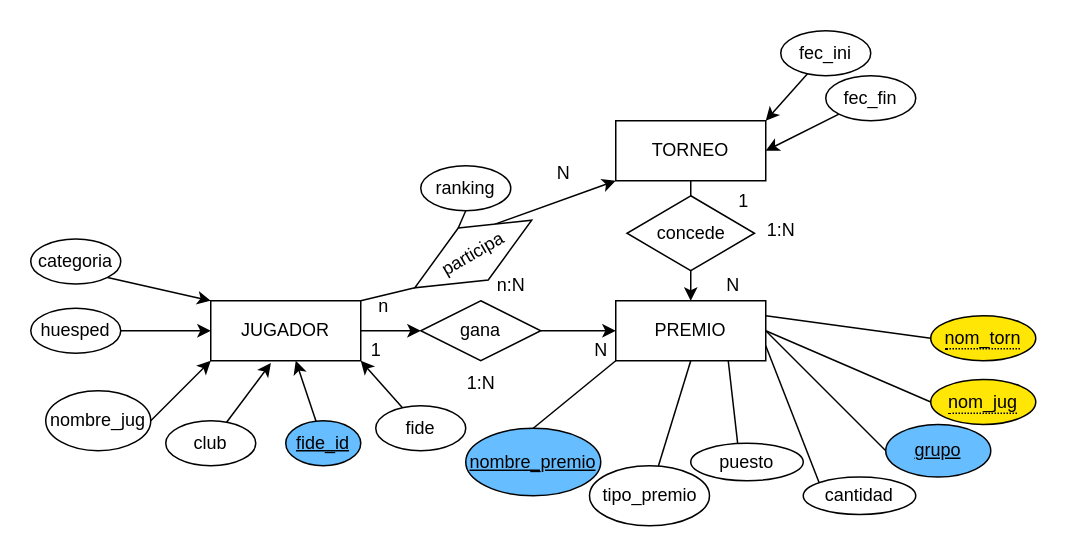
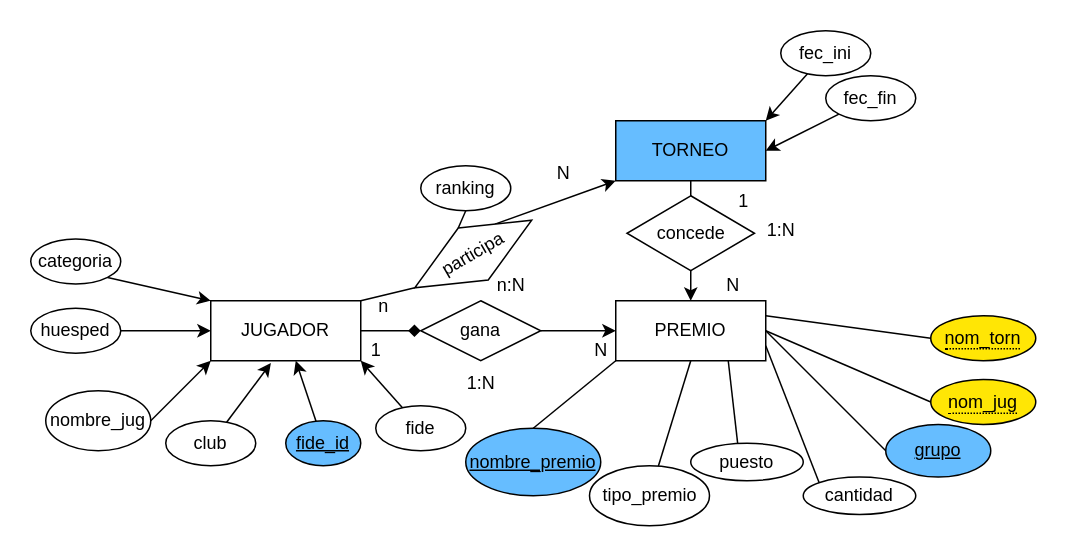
  <mxCell id="0" />
  <mxCell id="1" parent="0" />
  <mxCell id="2" style="edgeStyle=orthogonalEdgeStyle;rounded=0;orthogonalLoop=1;jettySize=auto;html=1;" parent="1" source="33" target="7" edge="1"><mxGeometry relative="1" as="geometry" /></mxCell>
  <mxCell id="3" style="rounded=0;orthogonalLoop=1;jettySize=auto;html=1;exitX=1;exitY=0;exitDx=0;exitDy=0;entryX=0;entryY=1;entryDx=0;entryDy=0;startArrow=none;" parent="1" source="23" target="6" edge="1"><mxGeometry relative="1" as="geometry" /></mxCell>
  <mxCell id="4" value="JUGADOR&lt;br&gt;" style="whiteSpace=wrap;html=1;align=center;" parent="1" vertex="1"><mxGeometry x="140" y="200" width="100" height="40" as="geometry" /></mxCell>
  <mxCell id="5" style="edgeStyle=orthogonalEdgeStyle;rounded=0;orthogonalLoop=1;jettySize=auto;html=1;entryX=0.5;entryY=0;entryDx=0;entryDy=0;" parent="1" source="6" target="7" edge="1"><mxGeometry relative="1" as="geometry" /></mxCell>
- <mxCell id="6" value="TORNEO&lt;br&gt;" style="whiteSpace=wrap;html=1;align=center;" parent="1" vertex="1"><mxGeometry x="410" y="80" width="100" height="40" as="geometry" /></mxCell>
+ <mxCell id="6" value="TORNEO&lt;br&gt;" style="whiteSpace=wrap;html=1;align=center;fillColor=#66bdff;" parent="1" vertex="1"><mxGeometry x="410" y="80" width="100" height="40" as="geometry" /></mxCell>
  <mxCell id="7" value="PREMIO&lt;br&gt;" style="whiteSpace=wrap;html=1;align=center;" parent="1" vertex="1"><mxGeometry x="410" y="200" width="100" height="40" as="geometry" /></mxCell>
  <mxCell id="8" style="edgeStyle=none;rounded=0;orthogonalLoop=1;jettySize=auto;html=1;exitX=1;exitY=0.5;exitDx=0;exitDy=0;entryX=0;entryY=1;entryDx=0;entryDy=0;" parent="1" source="9" target="4" edge="1"><mxGeometry relative="1" as="geometry" /></mxCell>
  <mxCell id="9" value="nombre_jug" style="ellipse;whiteSpace=wrap;html=1;align=center;" parent="1" vertex="1"><mxGeometry x="30" y="260" width="70" height="40" as="geometry" /></mxCell>
  <mxCell id="10" style="edgeStyle=none;rounded=0;orthogonalLoop=1;jettySize=auto;html=1;entryX=0.401;entryY=1.039;entryDx=0;entryDy=0;entryPerimeter=0;" parent="1" source="11" target="4" edge="1"><mxGeometry relative="1" as="geometry" /></mxCell>
  <mxCell id="11" value="club" style="ellipse;whiteSpace=wrap;html=1;align=center;" parent="1" vertex="1"><mxGeometry x="110" y="280" width="60" height="30" as="geometry" /></mxCell>
  <mxCell id="12" style="edgeStyle=none;rounded=0;orthogonalLoop=1;jettySize=auto;html=1;" parent="1" source="13" target="4" edge="1"><mxGeometry relative="1" as="geometry" /></mxCell>
  <mxCell id="13" value="fide_id" style="ellipse;whiteSpace=wrap;html=1;align=center;fontStyle=4;fillColor=#66BDFF;" parent="1" vertex="1"><mxGeometry x="190" y="280" width="50" height="30" as="geometry" /></mxCell>
  <mxCell id="14" style="edgeStyle=none;rounded=0;orthogonalLoop=1;jettySize=auto;html=1;entryX=1;entryY=0;entryDx=0;entryDy=0;" parent="1" source="15" target="6" edge="1"><mxGeometry relative="1" as="geometry" /></mxCell>
  <mxCell id="15" value="fec_ini" style="ellipse;whiteSpace=wrap;html=1;align=center;" parent="1" vertex="1"><mxGeometry x="520" y="20" width="60" height="30" as="geometry" /></mxCell>
  <mxCell id="16" style="edgeStyle=none;rounded=0;orthogonalLoop=1;jettySize=auto;html=1;entryX=1;entryY=0.5;entryDx=0;entryDy=0;" parent="1" source="17" target="6" edge="1"><mxGeometry relative="1" as="geometry" /></mxCell>
  <mxCell id="17" value="fec_fin" style="ellipse;whiteSpace=wrap;html=1;align=center;" parent="1" vertex="1"><mxGeometry x="550" y="50" width="60" height="30" as="geometry" /></mxCell>
  <mxCell id="18" style="edgeStyle=none;rounded=0;orthogonalLoop=1;jettySize=auto;html=1;entryX=0;entryY=1;entryDx=0;entryDy=0;exitX=0.5;exitY=0;exitDx=0;exitDy=0;endArrow=none;endFill=0;" parent="1" source="43" target="7" edge="1"><mxGeometry relative="1" as="geometry"><mxPoint x="388.525" y="286.725" as="sourcePoint" /></mxGeometry></mxCell>
  <mxCell id="19" style="edgeStyle=none;rounded=0;orthogonalLoop=1;jettySize=auto;html=1;entryX=0.5;entryY=1;entryDx=0;entryDy=0;endArrow=none;endFill=0;" parent="1" source="20" target="7" edge="1"><mxGeometry relative="1" as="geometry" /></mxCell>
  <mxCell id="20" value="tipo_premio" style="ellipse;whiteSpace=wrap;html=1;align=center;" parent="1" vertex="1"><mxGeometry x="392.5" y="310" width="80" height="40" as="geometry" /></mxCell>
  <mxCell id="21" value="" style="rounded=0;orthogonalLoop=1;jettySize=auto;html=1;exitX=1;exitY=0;exitDx=0;exitDy=0;entryX=0;entryY=0.5;entryDx=0;entryDy=0;endArrow=none;" parent="1" source="4" target="23" edge="1"><mxGeometry relative="1" as="geometry"><mxPoint x="240" y="200" as="sourcePoint" /><mxPoint x="410" y="120" as="targetPoint" /></mxGeometry></mxCell>
  <mxCell id="22" style="rounded=0;orthogonalLoop=1;jettySize=auto;html=1;exitX=0.5;exitY=0;exitDx=0;exitDy=0;entryX=0.5;entryY=1;entryDx=0;entryDy=0;endArrow=none;endFill=0;" parent="1" source="23" target="24" edge="1"><mxGeometry relative="1" as="geometry" /></mxCell>
  <mxCell id="23" value="participa&lt;br&gt;" style="shape=rhombus;perimeter=rhombusPerimeter;whiteSpace=wrap;html=1;align=center;rotation=-30;" parent="1" vertex="1"><mxGeometry x="270" y="148.84" width="90" height="40" as="geometry" /></mxCell>
  <mxCell id="24" value="ranking" style="ellipse;whiteSpace=wrap;html=1;align=center;" parent="1" vertex="1"><mxGeometry x="280" y="110" width="60" height="30" as="geometry" /></mxCell>
  <mxCell id="25" style="edgeStyle=none;rounded=0;orthogonalLoop=1;jettySize=auto;html=1;entryX=1;entryY=1;entryDx=0;entryDy=0;" parent="1" source="26" target="4" edge="1"><mxGeometry relative="1" as="geometry" /></mxCell>
  <mxCell id="26" value="fide" style="ellipse;whiteSpace=wrap;html=1;align=center;" parent="1" vertex="1"><mxGeometry x="250" y="270" width="60" height="30" as="geometry" /></mxCell>
  <mxCell id="27" value="N" style="text;html=1;align=center;verticalAlign=middle;resizable=0;points=[];autosize=1;strokeColor=none;fillColor=none;" vertex="1" parent="1"><mxGeometry x="360" y="100" width="30" height="30" as="geometry" /></mxCell>
  <mxCell id="28" value="n" style="text;html=1;align=center;verticalAlign=middle;resizable=0;points=[];autosize=1;strokeColor=none;fillColor=none;" vertex="1" parent="1"><mxGeometry x="240" y="188.84" width="30" height="30" as="geometry" /></mxCell>
  <mxCell id="29" value="n:N" style="text;html=1;align=center;verticalAlign=middle;resizable=0;points=[];autosize=1;strokeColor=none;fillColor=none;" vertex="1" parent="1"><mxGeometry x="320" y="175" width="40" height="30" as="geometry" /></mxCell>
  <mxCell id="30" style="edgeStyle=orthogonalEdgeStyle;rounded=0;orthogonalLoop=1;jettySize=auto;html=1;entryX=0;entryY=0.5;entryDx=0;entryDy=0;" edge="1" parent="1" source="31" target="4"><mxGeometry relative="1" as="geometry" /></mxCell>
  <mxCell id="31" value="huesped" style="ellipse;whiteSpace=wrap;html=1;align=center;" vertex="1" parent="1"><mxGeometry x="20" y="205" width="60" height="30" as="geometry" /></mxCell>
- <mxCell id="32" value="" style="edgeStyle=orthogonalEdgeStyle;rounded=0;orthogonalLoop=1;jettySize=auto;html=1;" edge="1" parent="1" source="4" target="33"><mxGeometry relative="1" as="geometry"><mxPoint x="240" y="220" as="sourcePoint" /><mxPoint x="410" y="220" as="targetPoint" /></mxGeometry></mxCell>
+ <mxCell id="32" value="" style="edgeStyle=orthogonalEdgeStyle;rounded=0;orthogonalLoop=1;jettySize=auto;html=1;endArrow=diamond;" edge="1" parent="1" source="4" target="33"><mxGeometry relative="1" as="geometry"><mxPoint x="240" y="220" as="sourcePoint" /><mxPoint x="410" y="220" as="targetPoint" /></mxGeometry></mxCell>
  <mxCell id="33" value="gana" style="shape=rhombus;perimeter=rhombusPerimeter;whiteSpace=wrap;html=1;align=center;" vertex="1" parent="1"><mxGeometry x="280" y="200" width="80" height="40" as="geometry" /></mxCell>
  <mxCell id="34" value="1" style="text;html=1;align=center;verticalAlign=middle;resizable=0;points=[];autosize=1;strokeColor=none;fillColor=none;" vertex="1" parent="1"><mxGeometry x="235" y="218" width="30" height="30" as="geometry" /></mxCell>
  <mxCell id="35" value="N" style="text;html=1;align=center;verticalAlign=middle;resizable=0;points=[];autosize=1;strokeColor=none;fillColor=none;" vertex="1" parent="1"><mxGeometry x="385" y="218" width="30" height="30" as="geometry" /></mxCell>
  <mxCell id="36" value="1:N" style="text;html=1;align=center;verticalAlign=middle;resizable=0;points=[];autosize=1;strokeColor=none;fillColor=none;" vertex="1" parent="1"><mxGeometry x="300" y="240" width="40" height="30" as="geometry" /></mxCell>
  <mxCell id="37" style="rounded=0;orthogonalLoop=1;jettySize=auto;html=1;exitX=1;exitY=1;exitDx=0;exitDy=0;entryX=0;entryY=0;entryDx=0;entryDy=0;" edge="1" parent="1" source="38" target="4"><mxGeometry relative="1" as="geometry" /></mxCell>
  <mxCell id="38" value="categoria" style="ellipse;whiteSpace=wrap;html=1;align=center;" vertex="1" parent="1"><mxGeometry x="20" y="158.84" width="60" height="30" as="geometry" /></mxCell>
  <mxCell id="39" style="rounded=0;orthogonalLoop=1;jettySize=auto;html=1;entryX=1;entryY=0.75;entryDx=0;entryDy=0;exitX=0;exitY=0;exitDx=0;exitDy=0;endArrow=none;endFill=0;" edge="1" parent="1" source="41" target="7"><mxGeometry relative="1" as="geometry"><mxPoint x="590" y="225" as="sourcePoint" /></mxGeometry></mxCell>
  <mxCell id="40" style="rounded=0;orthogonalLoop=1;jettySize=auto;html=1;entryX=0.75;entryY=1;entryDx=0;entryDy=0;exitX=0.419;exitY=0.056;exitDx=0;exitDy=0;exitPerimeter=0;endArrow=none;endFill=0;" edge="1" parent="1" source="42" target="7"><mxGeometry relative="1" as="geometry"><mxPoint x="590" y="285" as="sourcePoint" /></mxGeometry></mxCell>
  <mxCell id="41" value="cantidad" style="ellipse;whiteSpace=wrap;html=1;align=center;" vertex="1" parent="1"><mxGeometry x="535" y="317.5" width="75" height="25" as="geometry" /></mxCell>
  <mxCell id="42" value="puesto" style="ellipse;whiteSpace=wrap;html=1;align=center;" vertex="1" parent="1"><mxGeometry x="460" y="295" width="75" height="25" as="geometry" /></mxCell>
  <mxCell id="43" value="nombre_premio" style="ellipse;whiteSpace=wrap;html=1;align=center;fontStyle=4;strokeColor=#000000;fillColor=#66BDFF;" vertex="1" parent="1"><mxGeometry x="310" y="285" width="90" height="45" as="geometry" /></mxCell>
  <mxCell id="44" value="concede" style="shape=rhombus;perimeter=rhombusPerimeter;whiteSpace=wrap;html=1;align=center;" vertex="1" parent="1"><mxGeometry x="417.5" y="130" width="85" height="50" as="geometry" /></mxCell>
  <mxCell id="45" value="1" style="text;html=1;align=center;verticalAlign=middle;resizable=0;points=[];autosize=1;strokeColor=none;fillColor=none;" vertex="1" parent="1"><mxGeometry x="480" y="118.84" width="30" height="30" as="geometry" /></mxCell>
  <mxCell id="46" value="N" style="text;html=1;align=center;verticalAlign=middle;resizable=0;points=[];autosize=1;strokeColor=none;fillColor=none;" vertex="1" parent="1"><mxGeometry x="472.5" y="175" width="30" height="30" as="geometry" /></mxCell>
  <mxCell id="47" value="1:N" style="text;html=1;align=center;verticalAlign=middle;resizable=0;points=[];autosize=1;strokeColor=none;fillColor=none;" vertex="1" parent="1"><mxGeometry x="500" y="138" width="40" height="30" as="geometry" /></mxCell>
  <mxCell id="48" style="rounded=0;orthogonalLoop=1;jettySize=auto;html=1;entryX=1;entryY=0.5;entryDx=0;entryDy=0;exitX=0;exitY=0.5;exitDx=0;exitDy=0;endArrow=none;endFill=0;" edge="1" parent="1" source="49" target="7"><mxGeometry relative="1" as="geometry"><mxPoint x="600.53" y="244.13" as="sourcePoint" /></mxGeometry></mxCell>
  <mxCell id="49" value="grupo" style="ellipse;whiteSpace=wrap;html=1;align=center;fontStyle=4;fillColor=#66BDFF;" vertex="1" parent="1"><mxGeometry x="590" y="282.5" width="70" height="35" as="geometry" /></mxCell>
  <mxCell id="50" style="rounded=0;orthogonalLoop=1;jettySize=auto;html=1;exitX=0;exitY=0.5;exitDx=0;exitDy=0;endArrow=none;endFill=0;" edge="1" parent="1" source="51"><mxGeometry relative="1" as="geometry"><mxPoint x="510" y="220" as="targetPoint" /></mxGeometry></mxCell>
  <mxCell id="51" value="&lt;span style=&quot;border-bottom: 1px dotted&quot;&gt;nom_jug&lt;/span&gt;" style="ellipse;whiteSpace=wrap;html=1;align=center;fillColor=#FFE605;" vertex="1" parent="1"><mxGeometry x="620" y="252.5" width="70" height="30" as="geometry" /></mxCell>
  <mxCell id="52" style="rounded=0;orthogonalLoop=1;jettySize=auto;html=1;exitX=0;exitY=0.5;exitDx=0;exitDy=0;entryX=1;entryY=0.25;entryDx=0;entryDy=0;endArrow=none;endFill=0;" edge="1" parent="1" source="53" target="7"><mxGeometry relative="1" as="geometry" /></mxCell>
  <mxCell id="53" value="&lt;span style=&quot;border-bottom: 1px dotted&quot;&gt;nom_torn&lt;/span&gt;" style="ellipse;whiteSpace=wrap;html=1;align=center;fillColor=#FFE605;" vertex="1" parent="1"><mxGeometry x="620" y="210" width="70" height="30" as="geometry" /></mxCell>
